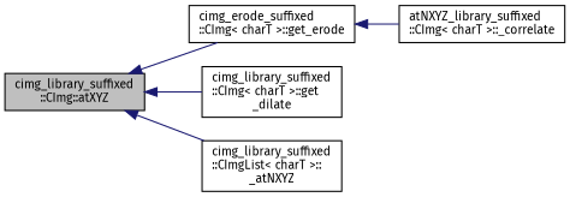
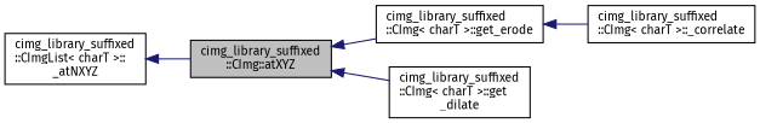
  digraph {
    fontname="Fira Sans"
    rankdir=LR
    node [color=black fillcolor=white fontname="Fira Sans" fontsize=10 shape=record style=filled]
    edge [color=midnightblue dir=back fontname="Fira Sans" fontsize=10 labelfontname=Helvetica labelfontsize=10 style=solid]
    n1 [fillcolor=grey75 fontcolor=black height=0.2 label="cimg_library_suffixed\l::CImg::atXYZ" width=0.4]
-   n2 [height=0.2 label="cimg_erode_suffixed\l::CImg\< charT \>::get_erode" width=0.4]
+   n2 [height=0.2 label="cimg_library_suffixed\l::CImg\< charT \>::get_erode" width=0.4]
    n3 [height=0.2 label="cimg_library_suffixed\l::CImg\< charT \>::get\l_dilate" width=0.4]
    n4 [height=0.2 label="cimg_library_suffixed\l::CImgList\< charT \>::\l_atNXYZ" width=0.4]
-   n5 [height=0.2 label="atNXYZ_library_suffixed\l::CImg\< charT \>::_correlate" width=0.4]
+   n5 [height=0.2 label="cimg_library_suffixed\l::CImg\< charT \>::_correlate" width=0.4]
    n1 -> n2
    n1 -> n3
-   n1 -> n4
+   n4 -> n1
    n2 -> n5
  }
